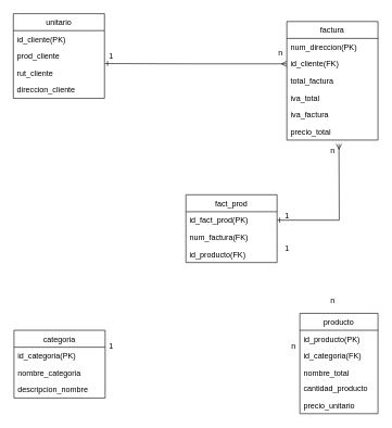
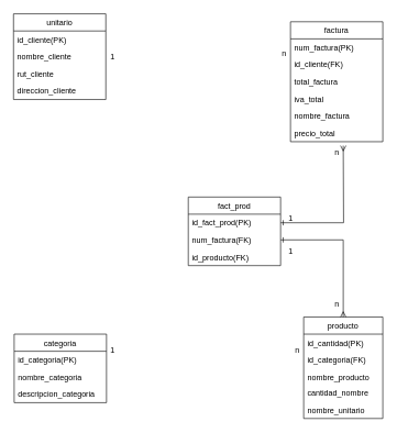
  <mxCell id="0" />
  <mxCell id="1" parent="0" />
  <mxCell id="2" value="unitario" style="swimlane;fontStyle=0;childLayout=stackLayout;horizontal=1;startSize=26;fillColor=none;horizontalStack=0;resizeParent=1;resizeParentMax=0;resizeLast=0;collapsible=1;marginBottom=0;" vertex="1" parent="1"><mxGeometry x="20" y="20" width="140" height="130" as="geometry" /></mxCell>
  <mxCell id="3" value="id_cliente(PK)&#10;&#10;" style="text;strokeColor=none;fillColor=none;align=left;verticalAlign=top;spacingLeft=4;spacingRight=4;overflow=hidden;rotatable=0;points=[[0,0.5],[1,0.5]];portConstraint=eastwest;" vertex="1" parent="2"><mxGeometry y="26" width="140" height="26" as="geometry" /></mxCell>
- <mxCell id="4" value="prod_cliente" style="text;strokeColor=none;fillColor=none;align=left;verticalAlign=top;spacingLeft=4;spacingRight=4;overflow=hidden;rotatable=0;points=[[0,0.5],[1,0.5]];portConstraint=eastwest;" vertex="1" parent="2"><mxGeometry y="52" width="140" height="26" as="geometry" /></mxCell>
+ <mxCell id="4" value="nombre_cliente" style="text;strokeColor=none;fillColor=none;align=left;verticalAlign=top;spacingLeft=4;spacingRight=4;overflow=hidden;rotatable=0;points=[[0,0.5],[1,0.5]];portConstraint=eastwest;" vertex="1" parent="2"><mxGeometry y="52" width="140" height="26" as="geometry" /></mxCell>
  <mxCell id="5" value="rut_cliente" style="text;strokeColor=none;fillColor=none;align=left;verticalAlign=top;spacingLeft=4;spacingRight=4;overflow=hidden;rotatable=0;points=[[0,0.5],[1,0.5]];portConstraint=eastwest;" vertex="1" parent="2"><mxGeometry y="78" width="140" height="26" as="geometry" /></mxCell>
  <mxCell id="6" value="direccion_cliente" style="text;strokeColor=none;fillColor=none;align=left;verticalAlign=top;spacingLeft=4;spacingRight=4;overflow=hidden;rotatable=0;points=[[0,0.5],[1,0.5]];portConstraint=eastwest;" vertex="1" parent="2"><mxGeometry y="104" width="140" height="26" as="geometry" /></mxCell>
- <mxCell id="7" style="edgeStyle=orthogonalEdgeStyle;rounded=0;orthogonalLoop=1;jettySize=auto;html=1;entryX=1.005;entryY=-0.054;entryDx=0;entryDy=0;startArrow=ERmany;startFill=0;endArrow=ERone;endFill=0;entryPerimeter=0;" edge="1" parent="1" source="26" target="5"><mxGeometry relative="1" as="geometry"><mxPoint x="330" y="170" as="sourcePoint" /><mxPoint x="120" y="248.97" as="targetPoint" /></mxGeometry></mxCell>
  <mxCell id="8" value="categoria" style="swimlane;fontStyle=0;childLayout=stackLayout;horizontal=1;startSize=26;fillColor=none;horizontalStack=0;resizeParent=1;resizeParentMax=0;resizeLast=0;collapsible=1;marginBottom=0;" vertex="1" parent="1"><mxGeometry x="21" y="506" width="140" height="104" as="geometry"><mxRectangle x="480" y="420" width="90" height="26" as="alternateBounds" /></mxGeometry></mxCell>
  <mxCell id="9" value="id_categoria(PK)" style="text;strokeColor=none;fillColor=none;align=left;verticalAlign=top;spacingLeft=4;spacingRight=4;overflow=hidden;rotatable=0;points=[[0,0.5],[1,0.5]];portConstraint=eastwest;" vertex="1" parent="8"><mxGeometry y="26" width="140" height="26" as="geometry" /></mxCell>
  <mxCell id="10" value="nombre_categoria" style="text;strokeColor=none;fillColor=none;align=left;verticalAlign=top;spacingLeft=4;spacingRight=4;overflow=hidden;rotatable=0;points=[[0,0.5],[1,0.5]];portConstraint=eastwest;" vertex="1" parent="8"><mxGeometry y="52" width="140" height="26" as="geometry" /></mxCell>
- <mxCell id="11" value="descripcion_nombre" style="text;strokeColor=none;fillColor=none;align=left;verticalAlign=top;spacingLeft=4;spacingRight=4;overflow=hidden;rotatable=0;points=[[0,0.5],[1,0.5]];portConstraint=eastwest;" vertex="1" parent="8"><mxGeometry y="78" width="140" height="26" as="geometry" /></mxCell>
+ <mxCell id="11" value="descripcion_categoria" style="text;strokeColor=none;fillColor=none;align=left;verticalAlign=top;spacingLeft=4;spacingRight=4;overflow=hidden;rotatable=0;points=[[0,0.5],[1,0.5]];portConstraint=eastwest;" vertex="1" parent="8"><mxGeometry y="78" width="140" height="26" as="geometry" /></mxCell>
  <mxCell id="12" value="producto" style="swimlane;fontStyle=0;childLayout=stackLayout;horizontal=1;startSize=26;fillColor=none;horizontalStack=0;resizeParent=1;resizeParentMax=0;resizeLast=0;collapsible=1;marginBottom=0;" vertex="1" parent="1"><mxGeometry x="460" y="480" width="120" height="154" as="geometry" /></mxCell>
- <mxCell id="13" value="id_producto(PK)" style="text;strokeColor=none;fillColor=none;align=left;verticalAlign=top;spacingLeft=4;spacingRight=4;overflow=hidden;rotatable=0;points=[[0,0.5],[1,0.5]];portConstraint=eastwest;" vertex="1" parent="12"><mxGeometry y="26" width="120" height="26" as="geometry" /></mxCell>
+ <mxCell id="13" value="id_cantidad(PK)" style="text;strokeColor=none;fillColor=none;align=left;verticalAlign=top;spacingLeft=4;spacingRight=4;overflow=hidden;rotatable=0;points=[[0,0.5],[1,0.5]];portConstraint=eastwest;" vertex="1" parent="12"><mxGeometry y="26" width="120" height="26" as="geometry" /></mxCell>
  <mxCell id="14" value="id_categoria(FK)" style="text;strokeColor=none;fillColor=none;align=left;verticalAlign=top;spacingLeft=4;spacingRight=4;overflow=hidden;rotatable=0;points=[[0,0.5],[1,0.5]];portConstraint=eastwest;" vertex="1" parent="12"><mxGeometry y="52" width="120" height="26" as="geometry" /></mxCell>
- <mxCell id="15" value="nombre_total" style="text;strokeColor=none;fillColor=none;align=left;verticalAlign=top;spacingLeft=4;spacingRight=4;overflow=hidden;rotatable=0;points=[[0,0.5],[1,0.5]];portConstraint=eastwest;" vertex="1" parent="12"><mxGeometry y="78" width="120" height="24" as="geometry" /></mxCell>
- <mxCell id="16" value="cantidad_producto" style="text;strokeColor=none;fillColor=none;align=left;verticalAlign=top;spacingLeft=4;spacingRight=4;overflow=hidden;rotatable=0;points=[[0,0.5],[1,0.5]];portConstraint=eastwest;" vertex="1" parent="12"><mxGeometry y="102" width="120" height="26" as="geometry" /></mxCell>
- <mxCell id="17" value="precio_unitario" style="text;strokeColor=none;fillColor=none;align=left;verticalAlign=top;spacingLeft=4;spacingRight=4;overflow=hidden;rotatable=0;points=[[0,0.5],[1,0.5]];portConstraint=eastwest;" vertex="1" parent="12"><mxGeometry y="128" width="120" height="26" as="geometry" /></mxCell>
+ <mxCell id="15" value="nombre_producto" style="text;strokeColor=none;fillColor=none;align=left;verticalAlign=top;spacingLeft=4;spacingRight=4;overflow=hidden;rotatable=0;points=[[0,0.5],[1,0.5]];portConstraint=eastwest;" vertex="1" parent="12"><mxGeometry y="78" width="120" height="24" as="geometry" /></mxCell>
+ <mxCell id="16" value="cantidad_nombre" style="text;strokeColor=none;fillColor=none;align=left;verticalAlign=top;spacingLeft=4;spacingRight=4;overflow=hidden;rotatable=0;points=[[0,0.5],[1,0.5]];portConstraint=eastwest;" vertex="1" parent="12"><mxGeometry y="102" width="120" height="26" as="geometry" /></mxCell>
+ <mxCell id="17" value="nombre_unitario" style="text;strokeColor=none;fillColor=none;align=left;verticalAlign=top;spacingLeft=4;spacingRight=4;overflow=hidden;rotatable=0;points=[[0,0.5],[1,0.5]];portConstraint=eastwest;" vertex="1" parent="12"><mxGeometry y="128" width="120" height="26" as="geometry" /></mxCell>
  <mxCell id="18" value="fact_prod" style="swimlane;fontStyle=0;childLayout=stackLayout;horizontal=1;startSize=26;fillColor=none;horizontalStack=0;resizeParent=1;resizeParentMax=0;resizeLast=0;collapsible=1;marginBottom=0;" vertex="1" parent="1"><mxGeometry x="285" y="298" width="140" height="104" as="geometry" /></mxCell>
  <mxCell id="19" value="id_fact_prod(PK)" style="text;strokeColor=none;fillColor=none;align=left;verticalAlign=top;spacingLeft=4;spacingRight=4;overflow=hidden;rotatable=0;points=[[0,0.5],[1,0.5]];portConstraint=eastwest;" vertex="1" parent="18"><mxGeometry y="26" width="140" height="26" as="geometry" /></mxCell>
  <mxCell id="20" value="num_factura(FK)&#10;" style="text;strokeColor=none;fillColor=none;align=left;verticalAlign=top;spacingLeft=4;spacingRight=4;overflow=hidden;rotatable=0;points=[[0,0.5],[1,0.5]];portConstraint=eastwest;" vertex="1" parent="18"><mxGeometry y="52" width="140" height="26" as="geometry" /></mxCell>
  <mxCell id="21" value="id_producto(FK)" style="text;strokeColor=none;fillColor=none;align=left;verticalAlign=top;spacingLeft=4;spacingRight=4;overflow=hidden;rotatable=0;points=[[0,0.5],[1,0.5]];portConstraint=eastwest;" vertex="1" parent="18"><mxGeometry y="78" width="140" height="26" as="geometry" /></mxCell>
  <mxCell id="22" style="edgeStyle=orthogonalEdgeStyle;rounded=0;orthogonalLoop=1;jettySize=auto;html=1;entryX=1;entryY=0.5;entryDx=0;entryDy=0;startArrow=ERmany;startFill=0;endArrow=ERone;endFill=0;" edge="1" parent="1" target="19"><mxGeometry relative="1" as="geometry"><mxPoint x="520" y="220" as="sourcePoint" /><mxPoint x="170.7" y="106.596" as="targetPoint" /></mxGeometry></mxCell>
+ <mxCell id="23" style="edgeStyle=orthogonalEdgeStyle;rounded=0;orthogonalLoop=1;jettySize=auto;html=1;startArrow=ERmany;startFill=0;endArrow=ERone;endFill=0;" edge="1" parent="1" source="12" target="20"><mxGeometry relative="1" as="geometry"><mxPoint x="520" y="470" as="sourcePoint" /><mxPoint x="440" y="289" as="targetPoint" /></mxGeometry></mxCell>
  <mxCell id="24" value="factura" style="swimlane;fontStyle=0;childLayout=stackLayout;horizontal=1;startSize=26;fillColor=none;horizontalStack=0;resizeParent=1;resizeParentMax=0;resizeLast=0;collapsible=1;marginBottom=0;" vertex="1" parent="1"><mxGeometry x="440" y="32" width="140" height="182" as="geometry" /></mxCell>
- <mxCell id="25" value="num_direccion(PK)" style="text;strokeColor=none;fillColor=none;align=left;verticalAlign=top;spacingLeft=4;spacingRight=4;overflow=hidden;rotatable=0;points=[[0,0.5],[1,0.5]];portConstraint=eastwest;" vertex="1" parent="24"><mxGeometry y="26" width="140" height="26" as="geometry" /></mxCell>
+ <mxCell id="25" value="num_factura(PK)" style="text;strokeColor=none;fillColor=none;align=left;verticalAlign=top;spacingLeft=4;spacingRight=4;overflow=hidden;rotatable=0;points=[[0,0.5],[1,0.5]];portConstraint=eastwest;" vertex="1" parent="24"><mxGeometry y="26" width="140" height="26" as="geometry" /></mxCell>
  <mxCell id="26" value="id_cliente(FK)&#10;&#10;" style="text;strokeColor=none;fillColor=none;align=left;verticalAlign=top;spacingLeft=4;spacingRight=4;overflow=hidden;rotatable=0;points=[[0,0.5],[1,0.5]];portConstraint=eastwest;" vertex="1" parent="24"><mxGeometry y="52" width="140" height="26" as="geometry" /></mxCell>
  <mxCell id="27" value="total_factura" style="text;strokeColor=none;fillColor=none;align=left;verticalAlign=top;spacingLeft=4;spacingRight=4;overflow=hidden;rotatable=0;points=[[0,0.5],[1,0.5]];portConstraint=eastwest;" vertex="1" parent="24"><mxGeometry y="78" width="140" height="26" as="geometry" /></mxCell>
  <mxCell id="28" value="iva_total" style="text;strokeColor=none;fillColor=none;align=left;verticalAlign=top;spacingLeft=4;spacingRight=4;overflow=hidden;rotatable=0;points=[[0,0.5],[1,0.5]];portConstraint=eastwest;" vertex="1" parent="24"><mxGeometry y="104" width="140" height="26" as="geometry" /></mxCell>
- <mxCell id="29" value="iva_factura" style="text;strokeColor=none;fillColor=none;align=left;verticalAlign=top;spacingLeft=4;spacingRight=4;overflow=hidden;rotatable=0;points=[[0,0.5],[1,0.5]];portConstraint=eastwest;" vertex="1" parent="24"><mxGeometry y="130" width="140" height="26" as="geometry" /></mxCell>
+ <mxCell id="29" value="nombre_factura" style="text;strokeColor=none;fillColor=none;align=left;verticalAlign=top;spacingLeft=4;spacingRight=4;overflow=hidden;rotatable=0;points=[[0,0.5],[1,0.5]];portConstraint=eastwest;" vertex="1" parent="24"><mxGeometry y="130" width="140" height="26" as="geometry" /></mxCell>
  <mxCell id="30" value="precio_total" style="text;strokeColor=none;fillColor=none;align=left;verticalAlign=top;spacingLeft=4;spacingRight=4;overflow=hidden;rotatable=0;points=[[0,0.5],[1,0.5]];portConstraint=eastwest;" vertex="1" parent="24"><mxGeometry y="156" width="140" height="26" as="geometry" /></mxCell>
  <mxCell id="31" value="1" style="text;html=1;align=center;verticalAlign=middle;resizable=0;points=[];autosize=1;" vertex="1" parent="1"><mxGeometry x="160" y="75" width="20" height="20" as="geometry" /></mxCell>
  <mxCell id="32" value="n" style="text;html=1;align=center;verticalAlign=middle;resizable=0;points=[];autosize=1;" vertex="1" parent="1"><mxGeometry x="420" y="70" width="20" height="20" as="geometry" /></mxCell>
  <mxCell id="33" value="1" style="text;html=1;align=center;verticalAlign=middle;resizable=0;points=[];autosize=1;" vertex="1" parent="1"><mxGeometry x="430" y="370" width="20" height="20" as="geometry" /></mxCell>
  <mxCell id="34" value="n" style="text;html=1;align=center;verticalAlign=middle;resizable=0;points=[];autosize=1;" vertex="1" parent="1"><mxGeometry x="500" y="220" width="20" height="20" as="geometry" /></mxCell>
  <mxCell id="35" value="n" style="text;html=1;align=center;verticalAlign=middle;resizable=0;points=[];autosize=1;" vertex="1" parent="1"><mxGeometry x="500" y="450" width="20" height="20" as="geometry" /></mxCell>
  <mxCell id="36" value="n" style="text;html=1;align=center;verticalAlign=middle;resizable=0;points=[];autosize=1;" vertex="1" parent="1"><mxGeometry x="440" y="520" width="20" height="20" as="geometry" /></mxCell>
  <mxCell id="37" value="1" style="text;html=1;align=center;verticalAlign=middle;resizable=0;points=[];autosize=1;" vertex="1" parent="1"><mxGeometry x="430" y="320" width="20" height="20" as="geometry" /></mxCell>
  <mxCell id="38" value="1" style="text;html=1;align=center;verticalAlign=middle;resizable=0;points=[];autosize=1;" vertex="1" parent="1"><mxGeometry x="160" y="520" width="20" height="20" as="geometry" /></mxCell>
